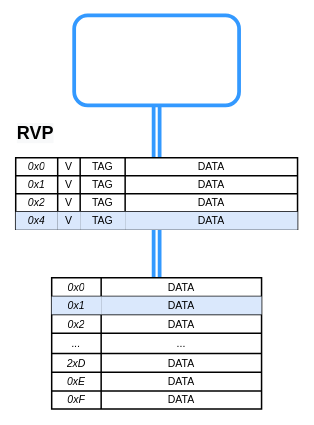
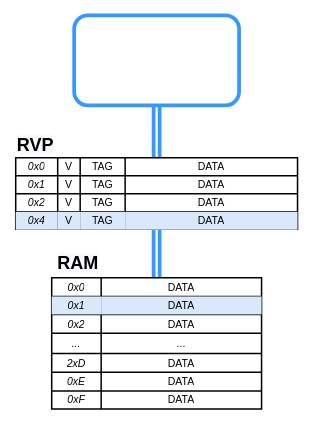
  <mxCell id="0" />
  <mxCell id="1" parent="0" />
  <mxCell id="2" style="edgeStyle=orthogonalEdgeStyle;shape=link;rounded=0;orthogonalLoop=1;jettySize=auto;html=1;fontSize=14;endArrow=none;endFill=0;strokeColor=#3399FF;strokeWidth=5;entryX=0.5;entryY=0;entryDx=0;entryDy=0;" parent="1" source="3" target="28" edge="1"><mxGeometry relative="1" as="geometry"><mxPoint x="-46" y="90" as="targetPoint" /></mxGeometry></mxCell>
  <mxCell id="3" value="" style="rounded=1;whiteSpace=wrap;html=1;fontFamily=Helvetica;fontSize=38;fontColor=#4C0099;align=left;verticalAlign=middle;strokeWidth=5;strokeColor=#3399FF;" parent="1" vertex="1"><mxGeometry x="98" y="20" width="220" height="120.0" as="geometry" /></mxCell>
  <mxCell id="4" style="edgeStyle=orthogonalEdgeStyle;rounded=0;orthogonalLoop=1;jettySize=auto;html=1;entryX=0.5;entryY=0;entryDx=0;entryDy=0;fontFamily=Helvetica;fontSize=38;fontColor=#000000;shape=link;strokeWidth=5;targetPerimeterSpacing=0;endSize=6;strokeColor=#3399FF;exitX=0.5;exitY=1;exitDx=0;exitDy=0;" parent="1" source="28" target="5" edge="1"><mxGeometry relative="1" as="geometry"><mxPoint x="174" y="330" as="sourcePoint" /><mxPoint x="575" y="172.5" as="targetPoint" /><Array as="points" /></mxGeometry></mxCell>
  <mxCell id="5" value="" style="shape=table;html=1;whiteSpace=wrap;startSize=0;container=1;collapsible=0;childLayout=tableLayout;fontSize=14;strokeColor=default;strokeWidth=2;fillColor=default;gradientColor=none;" parent="1" vertex="1"><mxGeometry x="68" y="370" width="280" height="175" as="geometry" /></mxCell>
  <mxCell id="6" style="shape=partialRectangle;html=1;whiteSpace=wrap;collapsible=0;dropTarget=0;pointerEvents=0;fillColor=none;top=0;left=0;bottom=0;right=0;points=[[0,0.5],[1,0.5]];portConstraint=eastwest;fontSize=14;strokeColor=default;strokeWidth=2;" parent="5" vertex="1"><mxGeometry width="280" height="25" as="geometry" /></mxCell>
  <mxCell id="7" value="0x0" style="shape=partialRectangle;html=1;whiteSpace=wrap;connectable=0;fillColor=none;top=0;left=0;bottom=0;right=0;overflow=hidden;pointerEvents=1;fontSize=14;strokeColor=default;strokeWidth=2;fontStyle=2" parent="6" vertex="1"><mxGeometry width="66" height="25" as="geometry"><mxRectangle width="66" height="25" as="alternateBounds" /></mxGeometry></mxCell>
  <mxCell id="8" value="DATA" style="shape=partialRectangle;html=1;whiteSpace=wrap;connectable=0;fillColor=none;top=0;left=0;bottom=0;right=0;overflow=hidden;pointerEvents=1;fontSize=14;strokeColor=default;strokeWidth=2;" parent="6" vertex="1"><mxGeometry x="66" width="214" height="25" as="geometry"><mxRectangle width="214" height="25" as="alternateBounds" /></mxGeometry></mxCell>
  <mxCell id="9" style="shape=partialRectangle;html=1;whiteSpace=wrap;collapsible=0;dropTarget=0;pointerEvents=0;fillColor=none;top=0;left=0;bottom=0;right=0;points=[[0,0.5],[1,0.5]];portConstraint=eastwest;fontSize=14;strokeColor=default;strokeWidth=2;" parent="5" vertex="1"><mxGeometry y="25" width="280" height="24" as="geometry" /></mxCell>
  <mxCell id="10" value="0x1" style="shape=partialRectangle;html=1;whiteSpace=wrap;connectable=0;fillColor=#dae8fc;top=0;left=0;bottom=0;right=0;overflow=hidden;pointerEvents=1;fontSize=14;strokeColor=#6c8ebf;strokeWidth=2;fontStyle=2" parent="9" vertex="1"><mxGeometry width="66" height="24" as="geometry"><mxRectangle width="66" height="24" as="alternateBounds" /></mxGeometry></mxCell>
  <mxCell id="11" value="DATA" style="shape=partialRectangle;html=1;whiteSpace=wrap;connectable=0;fillColor=#dae8fc;top=0;left=0;bottom=0;right=0;overflow=hidden;pointerEvents=1;fontSize=14;strokeColor=#6c8ebf;strokeWidth=2;" parent="9" vertex="1"><mxGeometry x="66" width="214" height="24" as="geometry"><mxRectangle width="214" height="24" as="alternateBounds" /></mxGeometry></mxCell>
  <mxCell id="12" style="shape=partialRectangle;html=1;whiteSpace=wrap;collapsible=0;dropTarget=0;pointerEvents=0;fillColor=none;top=0;left=0;bottom=0;right=0;points=[[0,0.5],[1,0.5]];portConstraint=eastwest;fontSize=14;strokeColor=default;strokeWidth=2;" parent="5" vertex="1"><mxGeometry y="49" width="280" height="25" as="geometry" /></mxCell>
  <mxCell id="13" value="0x2" style="shape=partialRectangle;html=1;whiteSpace=wrap;connectable=0;fillColor=none;top=0;left=0;bottom=0;right=0;overflow=hidden;pointerEvents=1;fontSize=14;strokeColor=default;strokeWidth=2;fontStyle=2" parent="12" vertex="1"><mxGeometry width="66" height="25" as="geometry"><mxRectangle width="66" height="25" as="alternateBounds" /></mxGeometry></mxCell>
  <mxCell id="14" value="&lt;span&gt;DATA&lt;/span&gt;" style="shape=partialRectangle;html=1;whiteSpace=wrap;connectable=0;fillColor=none;top=0;left=0;bottom=0;right=0;overflow=hidden;pointerEvents=1;fontSize=14;strokeColor=default;strokeWidth=2;" parent="12" vertex="1"><mxGeometry x="66" width="214" height="25" as="geometry"><mxRectangle width="214" height="25" as="alternateBounds" /></mxGeometry></mxCell>
  <mxCell id="15" style="shape=partialRectangle;html=1;whiteSpace=wrap;collapsible=0;dropTarget=0;pointerEvents=0;fillColor=none;top=0;left=0;bottom=0;right=0;points=[[0,0.5],[1,0.5]];portConstraint=eastwest;fontSize=14;strokeColor=default;strokeWidth=2;" parent="5" vertex="1"><mxGeometry y="74" width="280" height="27" as="geometry" /></mxCell>
  <mxCell id="16" value="..." style="shape=partialRectangle;html=1;whiteSpace=wrap;connectable=0;fillColor=none;top=0;left=0;bottom=0;right=0;overflow=hidden;pointerEvents=1;fontSize=14;strokeColor=default;strokeWidth=2;fontStyle=2" parent="15" vertex="1"><mxGeometry width="66" height="27" as="geometry"><mxRectangle width="66" height="27" as="alternateBounds" /></mxGeometry></mxCell>
  <mxCell id="17" value="&lt;span&gt;...&lt;/span&gt;" style="shape=partialRectangle;html=1;whiteSpace=wrap;connectable=0;fillColor=none;top=0;left=0;bottom=0;right=0;overflow=hidden;pointerEvents=1;fontSize=14;strokeColor=default;strokeWidth=2;" parent="15" vertex="1"><mxGeometry x="66" width="214" height="27" as="geometry"><mxRectangle width="214" height="27" as="alternateBounds" /></mxGeometry></mxCell>
  <mxCell id="18" value="" style="shape=partialRectangle;html=1;whiteSpace=wrap;collapsible=0;dropTarget=0;pointerEvents=0;fillColor=none;top=0;left=0;bottom=0;right=0;points=[[0,0.5],[1,0.5]];portConstraint=eastwest;fontSize=14;strokeColor=default;strokeWidth=2;" parent="5" vertex="1"><mxGeometry y="101" width="280" height="25" as="geometry" /></mxCell>
  <mxCell id="19" value="2xD" style="shape=partialRectangle;html=1;whiteSpace=wrap;connectable=0;fillColor=none;top=0;left=0;bottom=0;right=0;overflow=hidden;pointerEvents=1;fontSize=14;strokeColor=default;strokeWidth=2;fontStyle=2" parent="18" vertex="1"><mxGeometry width="66" height="25" as="geometry"><mxRectangle width="66" height="25" as="alternateBounds" /></mxGeometry></mxCell>
  <mxCell id="20" value="&lt;span&gt;DATA&lt;/span&gt;" style="shape=partialRectangle;html=1;whiteSpace=wrap;connectable=0;fillColor=none;top=0;left=0;bottom=0;right=0;overflow=hidden;pointerEvents=1;fontSize=14;strokeColor=default;strokeWidth=2;" parent="18" vertex="1"><mxGeometry x="66" width="214" height="25" as="geometry"><mxRectangle width="214" height="25" as="alternateBounds" /></mxGeometry></mxCell>
  <mxCell id="21" value="" style="shape=partialRectangle;html=1;whiteSpace=wrap;collapsible=0;dropTarget=0;pointerEvents=0;fillColor=none;top=0;left=0;bottom=0;right=0;points=[[0,0.5],[1,0.5]];portConstraint=eastwest;fontSize=14;strokeColor=default;strokeWidth=2;" parent="5" vertex="1"><mxGeometry y="126" width="280" height="25" as="geometry" /></mxCell>
  <mxCell id="22" value="0xE" style="shape=partialRectangle;html=1;whiteSpace=wrap;connectable=0;fillColor=none;top=0;left=0;bottom=0;right=0;overflow=hidden;pointerEvents=1;fontSize=14;strokeColor=default;strokeWidth=2;fontStyle=2" parent="21" vertex="1"><mxGeometry width="66" height="25" as="geometry"><mxRectangle width="66" height="25" as="alternateBounds" /></mxGeometry></mxCell>
  <mxCell id="23" value="&lt;span&gt;DATA&lt;/span&gt;" style="shape=partialRectangle;html=1;whiteSpace=wrap;connectable=0;fillColor=none;top=0;left=0;bottom=0;right=0;overflow=hidden;pointerEvents=1;fontSize=14;strokeColor=default;strokeWidth=2;" parent="21" vertex="1"><mxGeometry x="66" width="214" height="25" as="geometry"><mxRectangle width="214" height="25" as="alternateBounds" /></mxGeometry></mxCell>
  <mxCell id="24" value="" style="shape=partialRectangle;html=1;whiteSpace=wrap;collapsible=0;dropTarget=0;pointerEvents=0;fillColor=none;top=0;left=0;bottom=0;right=0;points=[[0,0.5],[1,0.5]];portConstraint=eastwest;fontSize=14;strokeColor=default;strokeWidth=2;" parent="5" vertex="1"><mxGeometry y="151" width="280" height="24" as="geometry" /></mxCell>
  <mxCell id="25" value="0xF" style="shape=partialRectangle;html=1;whiteSpace=wrap;connectable=0;fillColor=none;top=0;left=0;bottom=0;right=0;overflow=hidden;pointerEvents=1;fontSize=14;strokeColor=default;strokeWidth=2;fontStyle=2" parent="24" vertex="1"><mxGeometry width="66" height="24" as="geometry"><mxRectangle width="66" height="24" as="alternateBounds" /></mxGeometry></mxCell>
  <mxCell id="26" value="&lt;span&gt;DATA&lt;/span&gt;" style="shape=partialRectangle;html=1;whiteSpace=wrap;connectable=0;fillColor=none;top=0;left=0;bottom=0;right=0;overflow=hidden;pointerEvents=1;fontSize=14;strokeColor=default;strokeWidth=2;" parent="24" vertex="1"><mxGeometry x="66" width="214" height="24" as="geometry"><mxRectangle width="214" height="24" as="alternateBounds" /></mxGeometry></mxCell>
+ <mxCell id="27" value="&lt;span style=&quot;color: rgb(0, 0, 0); font-family: helvetica; font-size: 24px; font-style: normal; font-weight: 700; letter-spacing: normal; text-align: center; text-indent: 0px; text-transform: none; word-spacing: 0px; background-color: rgb(248, 249, 250); display: inline; float: none;&quot;&gt;RAM&lt;/span&gt;" style="text;whiteSpace=wrap;html=1;fontSize=14;" parent="1" vertex="1"><mxGeometry x="74" y="330" width="281" height="40" as="geometry" /></mxCell>
  <mxCell id="28" value="" style="shape=table;html=1;whiteSpace=wrap;startSize=0;container=1;collapsible=0;childLayout=tableLayout;fontSize=14;strokeColor=default;strokeWidth=2;fillColor=none;gradientColor=none;" parent="1" vertex="1"><mxGeometry x="20" y="210" width="376" height="95.5" as="geometry" /></mxCell>
  <mxCell id="29" style="shape=partialRectangle;html=1;whiteSpace=wrap;collapsible=0;dropTarget=0;pointerEvents=0;fillColor=none;top=0;left=0;bottom=0;right=0;points=[[0,0.5],[1,0.5]];portConstraint=eastwest;fontSize=14;strokeColor=default;strokeWidth=2;" parent="28" vertex="1"><mxGeometry width="376" height="24" as="geometry" /></mxCell>
  <mxCell id="30" value="0x0" style="shape=partialRectangle;html=1;whiteSpace=wrap;connectable=0;fillColor=none;top=0;left=0;bottom=0;right=0;overflow=hidden;pointerEvents=1;fontSize=14;strokeColor=default;strokeWidth=2;fontStyle=2" vertex="1" parent="29"><mxGeometry width="56" height="24" as="geometry"><mxRectangle width="56" height="24" as="alternateBounds" /></mxGeometry></mxCell>
  <mxCell id="31" value="V" style="shape=partialRectangle;html=1;whiteSpace=wrap;connectable=0;fillColor=none;top=0;left=0;bottom=0;right=0;overflow=hidden;pointerEvents=1;fontSize=14;strokeColor=default;strokeWidth=2;" parent="29" vertex="1"><mxGeometry x="56" width="30" height="24" as="geometry"><mxRectangle width="30" height="24" as="alternateBounds" /></mxGeometry></mxCell>
  <mxCell id="32" value="TAG" style="shape=partialRectangle;html=1;whiteSpace=wrap;connectable=0;fillColor=none;top=0;left=0;bottom=0;right=0;overflow=hidden;pointerEvents=1;fontSize=14;strokeColor=default;strokeWidth=2;" parent="29" vertex="1"><mxGeometry x="86" width="60" height="24" as="geometry"><mxRectangle width="60" height="24" as="alternateBounds" /></mxGeometry></mxCell>
  <mxCell id="33" value="DATA" style="shape=partialRectangle;html=1;whiteSpace=wrap;connectable=0;fillColor=none;top=0;left=0;bottom=0;right=0;overflow=hidden;pointerEvents=1;fontSize=14;strokeColor=default;strokeWidth=2;" parent="29" vertex="1"><mxGeometry x="146" width="230" height="24" as="geometry"><mxRectangle width="230" height="24" as="alternateBounds" /></mxGeometry></mxCell>
  <mxCell id="34" style="shape=partialRectangle;html=1;whiteSpace=wrap;collapsible=0;dropTarget=0;pointerEvents=0;fillColor=none;top=0;left=0;bottom=0;right=0;points=[[0,0.5],[1,0.5]];portConstraint=eastwest;fontSize=14;strokeColor=default;strokeWidth=2;" parent="28" vertex="1"><mxGeometry y="24" width="376" height="24" as="geometry" /></mxCell>
  <mxCell id="35" value="0x1" style="shape=partialRectangle;html=1;whiteSpace=wrap;connectable=0;fillColor=none;top=0;left=0;bottom=0;right=0;overflow=hidden;pointerEvents=1;fontSize=14;strokeColor=default;strokeWidth=2;fontStyle=2" vertex="1" parent="34"><mxGeometry width="56" height="24" as="geometry"><mxRectangle width="56" height="24" as="alternateBounds" /></mxGeometry></mxCell>
  <mxCell id="36" value="V" style="shape=partialRectangle;html=1;whiteSpace=wrap;connectable=0;fillColor=none;top=0;left=0;bottom=0;right=0;overflow=hidden;pointerEvents=1;fontSize=14;strokeColor=default;strokeWidth=2;" parent="34" vertex="1"><mxGeometry x="56" width="30" height="24" as="geometry"><mxRectangle width="30" height="24" as="alternateBounds" /></mxGeometry></mxCell>
  <mxCell id="37" value="TAG" style="shape=partialRectangle;html=1;whiteSpace=wrap;connectable=0;fillColor=none;top=0;left=0;bottom=0;right=0;overflow=hidden;pointerEvents=1;fontSize=14;strokeColor=default;strokeWidth=2;" parent="34" vertex="1"><mxGeometry x="86" width="60" height="24" as="geometry"><mxRectangle width="60" height="24" as="alternateBounds" /></mxGeometry></mxCell>
  <mxCell id="38" value="DATA" style="shape=partialRectangle;html=1;whiteSpace=wrap;connectable=0;fillColor=none;top=0;left=0;bottom=0;right=0;overflow=hidden;pointerEvents=1;fontSize=14;strokeColor=default;strokeWidth=2;" parent="34" vertex="1"><mxGeometry x="146" width="230" height="24" as="geometry"><mxRectangle width="230" height="24" as="alternateBounds" /></mxGeometry></mxCell>
  <mxCell id="39" style="shape=partialRectangle;html=1;whiteSpace=wrap;collapsible=0;dropTarget=0;pointerEvents=0;fillColor=none;top=0;left=0;bottom=0;right=0;points=[[0,0.5],[1,0.5]];portConstraint=eastwest;fontSize=14;strokeColor=default;strokeWidth=2;" parent="28" vertex="1"><mxGeometry y="48" width="376" height="24" as="geometry" /></mxCell>
  <mxCell id="40" value="0x2" style="shape=partialRectangle;html=1;whiteSpace=wrap;connectable=0;fillColor=none;top=0;left=0;bottom=0;right=0;overflow=hidden;pointerEvents=1;fontSize=14;strokeColor=default;strokeWidth=2;fontStyle=2" vertex="1" parent="39"><mxGeometry width="56" height="24" as="geometry"><mxRectangle width="56" height="24" as="alternateBounds" /></mxGeometry></mxCell>
  <mxCell id="41" value="V" style="shape=partialRectangle;html=1;whiteSpace=wrap;connectable=0;fillColor=none;top=0;left=0;bottom=0;right=0;overflow=hidden;pointerEvents=1;fontSize=14;strokeColor=default;strokeWidth=2;" parent="39" vertex="1"><mxGeometry x="56" width="30" height="24" as="geometry"><mxRectangle width="30" height="24" as="alternateBounds" /></mxGeometry></mxCell>
  <mxCell id="42" value="TAG" style="shape=partialRectangle;html=1;whiteSpace=wrap;connectable=0;fillColor=none;top=0;left=0;bottom=0;right=0;overflow=hidden;pointerEvents=1;fontSize=14;strokeColor=default;strokeWidth=2;" parent="39" vertex="1"><mxGeometry x="86" width="60" height="24" as="geometry"><mxRectangle width="60" height="24" as="alternateBounds" /></mxGeometry></mxCell>
  <mxCell id="43" value="DATA" style="shape=partialRectangle;html=1;whiteSpace=wrap;connectable=0;fillColor=none;top=0;left=0;bottom=0;right=0;overflow=hidden;pointerEvents=1;fontSize=14;strokeColor=default;strokeWidth=2;" parent="39" vertex="1"><mxGeometry x="146" width="230" height="24" as="geometry"><mxRectangle width="230" height="24" as="alternateBounds" /></mxGeometry></mxCell>
  <mxCell id="44" style="shape=partialRectangle;html=1;whiteSpace=wrap;collapsible=0;dropTarget=0;pointerEvents=0;fillColor=none;top=0;left=0;bottom=0;right=0;points=[[0,0.5],[1,0.5]];portConstraint=eastwest;fontSize=14;strokeColor=default;strokeWidth=2;" parent="28" vertex="1"><mxGeometry y="72" width="376" height="24" as="geometry" /></mxCell>
  <mxCell id="45" value="0x4" style="shape=partialRectangle;html=1;whiteSpace=wrap;connectable=0;fillColor=#dae8fc;top=0;left=0;bottom=0;right=0;overflow=hidden;pointerEvents=1;fontSize=14;strokeColor=#6c8ebf;strokeWidth=2;fontStyle=2" vertex="1" parent="44"><mxGeometry width="56" height="24" as="geometry"><mxRectangle width="56" height="24" as="alternateBounds" /></mxGeometry></mxCell>
  <mxCell id="46" value="V" style="shape=partialRectangle;html=1;whiteSpace=wrap;connectable=0;fillColor=#dae8fc;top=0;left=0;bottom=0;right=0;overflow=hidden;pointerEvents=1;fontSize=14;strokeColor=#6c8ebf;strokeWidth=2;" parent="44" vertex="1"><mxGeometry x="56" width="30" height="24" as="geometry"><mxRectangle width="30" height="24" as="alternateBounds" /></mxGeometry></mxCell>
  <mxCell id="47" value="TAG" style="shape=partialRectangle;html=1;whiteSpace=wrap;connectable=0;fillColor=#dae8fc;top=0;left=0;bottom=0;right=0;overflow=hidden;pointerEvents=1;fontSize=14;strokeColor=#6c8ebf;strokeWidth=2;" parent="44" vertex="1"><mxGeometry x="86" width="60" height="24" as="geometry"><mxRectangle width="60" height="24" as="alternateBounds" /></mxGeometry></mxCell>
  <mxCell id="48" value="DATA" style="shape=partialRectangle;html=1;whiteSpace=wrap;connectable=0;fillColor=#dae8fc;top=0;left=0;bottom=0;right=0;overflow=hidden;pointerEvents=1;fontSize=14;strokeColor=#6c8ebf;strokeWidth=2;" parent="44" vertex="1"><mxGeometry x="146" width="230" height="24" as="geometry"><mxRectangle width="230" height="24" as="alternateBounds" /></mxGeometry></mxCell>
- <mxCell id="49" value="&lt;span style=&quot;color: rgb(0 , 0 , 0) ; font-family: &amp;#34;helvetica&amp;#34; ; font-size: 24px ; font-style: normal ; font-weight: 700 ; letter-spacing: normal ; text-align: center ; text-indent: 0px ; text-transform: none ; word-spacing: 0px ; background-color: rgb(248 , 249 , 250) ; display: inline ; float: none&quot;&gt;RVP&lt;/span&gt;" style="text;whiteSpace=wrap;html=1;fontSize=14;" parent="1" vertex="1"><mxGeometry x="20" y="157" width="374" height="38" as="geometry" /></mxCell>
+ <mxCell id="49" value="&lt;span style=&quot;color: rgb(0 , 0 , 0) ; font-family: &amp;#34;helvetica&amp;#34; ; font-size: 24px ; font-style: normal ; font-weight: 700 ; letter-spacing: normal ; text-align: center ; text-indent: 0px ; text-transform: none ; word-spacing: 0px ; background-color: rgb(248 , 249 , 250) ; display: inline ; float: none&quot;&gt;RVP&lt;/span&gt;" style="text;whiteSpace=wrap;html=1;fontSize=14;" parent="1" vertex="1"><mxGeometry x="20" y="172" width="374" height="38" as="geometry" /></mxCell>
